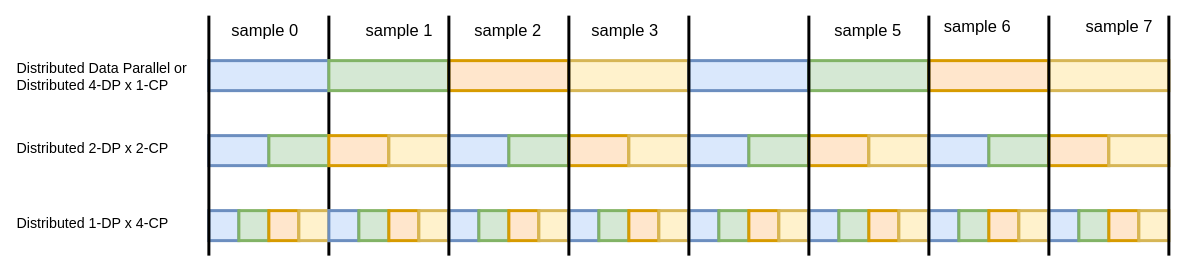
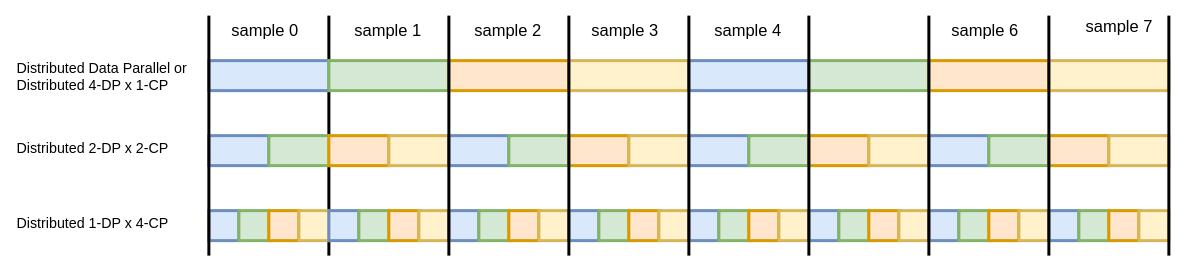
  <mxCell id="0" />
  <mxCell id="1" parent="0" />
  <mxCell id="2" value="" style="endArrow=none;html=1;rounded=0;strokeWidth=4;" parent="1" edge="1"><mxGeometry width="50" height="50" relative="1" as="geometry"><mxPoint x="438" y="340" as="sourcePoint" /><mxPoint x="438" y="20" as="targetPoint" /></mxGeometry></mxCell>
  <mxCell id="3" value="" style="group" parent="1" vertex="1" connectable="0"><mxGeometry x="278" y="80" width="1280" height="40" as="geometry" /></mxCell>
  <mxCell id="4" value="" style="rounded=0;whiteSpace=wrap;html=1;fillColor=#dae8fc;strokeColor=#6c8ebf;strokeWidth=4;" parent="3" vertex="1"><mxGeometry width="160" height="40" as="geometry" /></mxCell>
  <mxCell id="5" value="" style="rounded=0;whiteSpace=wrap;html=1;fillColor=#d5e8d4;strokeColor=#82b366;strokeWidth=4;" parent="3" vertex="1"><mxGeometry x="160" width="160" height="40" as="geometry" /></mxCell>
  <mxCell id="6" value="" style="rounded=0;whiteSpace=wrap;html=1;fillColor=#ffe6cc;strokeColor=#d79b00;strokeWidth=4;" parent="3" vertex="1"><mxGeometry x="320" width="160" height="40" as="geometry" /></mxCell>
  <mxCell id="7" value="" style="rounded=0;whiteSpace=wrap;html=1;strokeColor=#d6b656;fillColor=#fff2cc;strokeWidth=4;" parent="3" vertex="1"><mxGeometry x="480" width="160" height="40" as="geometry" /></mxCell>
  <mxCell id="8" value="" style="rounded=0;whiteSpace=wrap;html=1;fillColor=#dae8fc;strokeColor=#6c8ebf;strokeWidth=4;" parent="3" vertex="1"><mxGeometry x="640" width="160" height="40" as="geometry" /></mxCell>
  <mxCell id="9" value="" style="rounded=0;whiteSpace=wrap;html=1;fillColor=#d5e8d4;strokeColor=#82b366;strokeWidth=4;" parent="3" vertex="1"><mxGeometry x="800" width="160" height="40" as="geometry" /></mxCell>
  <mxCell id="10" value="" style="rounded=0;whiteSpace=wrap;html=1;fillColor=#ffe6cc;strokeColor=#d79b00;strokeWidth=4;" parent="3" vertex="1"><mxGeometry x="960" width="160" height="40" as="geometry" /></mxCell>
  <mxCell id="11" value="" style="rounded=0;whiteSpace=wrap;html=1;strokeColor=#d6b656;fillColor=#fff2cc;strokeWidth=4;" parent="3" vertex="1"><mxGeometry x="1120" width="160" height="40" as="geometry" /></mxCell>
  <mxCell id="12" value="" style="group" parent="1" vertex="1" connectable="0"><mxGeometry x="278" y="180" width="1280" height="40" as="geometry" /></mxCell>
  <mxCell id="13" value="" style="group" parent="12" vertex="1" connectable="0"><mxGeometry width="640" height="40" as="geometry" /></mxCell>
  <mxCell id="14" value="" style="rounded=0;whiteSpace=wrap;html=1;fillColor=#dae8fc;strokeColor=#6c8ebf;strokeWidth=4;" parent="13" vertex="1"><mxGeometry width="80" height="40" as="geometry" /></mxCell>
  <mxCell id="15" value="" style="rounded=0;whiteSpace=wrap;html=1;fillColor=#d5e8d4;strokeColor=#82b366;strokeWidth=4;" parent="13" vertex="1"><mxGeometry x="80" width="80" height="40" as="geometry" /></mxCell>
  <mxCell id="16" value="" style="rounded=0;whiteSpace=wrap;html=1;fillColor=#ffe6cc;strokeColor=#d79b00;strokeWidth=4;" parent="13" vertex="1"><mxGeometry x="160" width="80" height="40" as="geometry" /></mxCell>
  <mxCell id="17" value="" style="rounded=0;whiteSpace=wrap;html=1;strokeColor=#d6b656;fillColor=#fff2cc;strokeWidth=4;" parent="13" vertex="1"><mxGeometry x="240" width="80" height="40" as="geometry" /></mxCell>
  <mxCell id="18" value="" style="rounded=0;whiteSpace=wrap;html=1;fillColor=#dae8fc;strokeColor=#6c8ebf;strokeWidth=4;" parent="13" vertex="1"><mxGeometry x="320" width="80" height="40" as="geometry" /></mxCell>
  <mxCell id="19" value="" style="rounded=0;whiteSpace=wrap;html=1;fillColor=#d5e8d4;strokeColor=#82b366;strokeWidth=4;" parent="13" vertex="1"><mxGeometry x="400" width="80" height="40" as="geometry" /></mxCell>
  <mxCell id="20" value="" style="rounded=0;whiteSpace=wrap;html=1;fillColor=#ffe6cc;strokeColor=#d79b00;strokeWidth=4;" parent="13" vertex="1"><mxGeometry x="480" width="80" height="40" as="geometry" /></mxCell>
  <mxCell id="21" value="" style="rounded=0;whiteSpace=wrap;html=1;strokeColor=#d6b656;fillColor=#fff2cc;strokeWidth=4;" parent="13" vertex="1"><mxGeometry x="560" width="80" height="40" as="geometry" /></mxCell>
  <mxCell id="22" value="" style="group" parent="12" vertex="1" connectable="0"><mxGeometry x="640" width="640" height="40" as="geometry" /></mxCell>
  <mxCell id="23" value="" style="rounded=0;whiteSpace=wrap;html=1;fillColor=#dae8fc;strokeColor=#6c8ebf;strokeWidth=4;" parent="22" vertex="1"><mxGeometry width="80" height="40" as="geometry" /></mxCell>
  <mxCell id="24" value="" style="rounded=0;whiteSpace=wrap;html=1;fillColor=#d5e8d4;strokeColor=#82b366;strokeWidth=4;" parent="22" vertex="1"><mxGeometry x="80" width="80" height="40" as="geometry" /></mxCell>
  <mxCell id="25" value="" style="rounded=0;whiteSpace=wrap;html=1;fillColor=#ffe6cc;strokeColor=#d79b00;strokeWidth=4;" parent="22" vertex="1"><mxGeometry x="160" width="80" height="40" as="geometry" /></mxCell>
  <mxCell id="26" value="" style="rounded=0;whiteSpace=wrap;html=1;strokeColor=#d6b656;fillColor=#fff2cc;strokeWidth=4;" parent="22" vertex="1"><mxGeometry x="240" width="80" height="40" as="geometry" /></mxCell>
  <mxCell id="27" value="" style="rounded=0;whiteSpace=wrap;html=1;fillColor=#dae8fc;strokeColor=#6c8ebf;strokeWidth=4;" parent="22" vertex="1"><mxGeometry x="320" width="80" height="40" as="geometry" /></mxCell>
  <mxCell id="28" value="" style="rounded=0;whiteSpace=wrap;html=1;fillColor=#d5e8d4;strokeColor=#82b366;strokeWidth=4;" parent="22" vertex="1"><mxGeometry x="400" width="80" height="40" as="geometry" /></mxCell>
  <mxCell id="29" value="" style="rounded=0;whiteSpace=wrap;html=1;fillColor=#ffe6cc;strokeColor=#d79b00;strokeWidth=4;" parent="22" vertex="1"><mxGeometry x="480" width="80" height="40" as="geometry" /></mxCell>
  <mxCell id="30" value="" style="rounded=0;whiteSpace=wrap;html=1;strokeColor=#d6b656;fillColor=#fff2cc;strokeWidth=4;" parent="22" vertex="1"><mxGeometry x="560" width="80" height="40" as="geometry" /></mxCell>
  <mxCell id="31" value="" style="group" parent="1" vertex="1" connectable="0"><mxGeometry x="278" y="280" width="640" height="40" as="geometry" /></mxCell>
  <mxCell id="32" value="" style="group" parent="31" vertex="1" connectable="0"><mxGeometry width="320" height="40" as="geometry" /></mxCell>
  <mxCell id="33" value="" style="rounded=0;whiteSpace=wrap;html=1;fillColor=#dae8fc;strokeColor=#6c8ebf;strokeWidth=4;" parent="32" vertex="1"><mxGeometry width="40" height="40" as="geometry" /></mxCell>
  <mxCell id="34" value="" style="rounded=0;whiteSpace=wrap;html=1;fillColor=#d5e8d4;strokeColor=#82b366;strokeWidth=4;" parent="32" vertex="1"><mxGeometry x="40" width="40" height="40" as="geometry" /></mxCell>
  <mxCell id="35" value="" style="rounded=0;whiteSpace=wrap;html=1;fillColor=#ffe6cc;strokeColor=#d79b00;strokeWidth=4;" parent="32" vertex="1"><mxGeometry x="80" width="40" height="40" as="geometry" /></mxCell>
  <mxCell id="36" value="" style="rounded=0;whiteSpace=wrap;html=1;strokeColor=#d6b656;fillColor=#fff2cc;strokeWidth=4;" parent="32" vertex="1"><mxGeometry x="120" width="40" height="40" as="geometry" /></mxCell>
  <mxCell id="37" value="" style="rounded=0;whiteSpace=wrap;html=1;fillColor=#dae8fc;strokeColor=#6c8ebf;strokeWidth=4;" parent="32" vertex="1"><mxGeometry x="160" width="40" height="40" as="geometry" /></mxCell>
  <mxCell id="38" value="" style="rounded=0;whiteSpace=wrap;html=1;fillColor=#d5e8d4;strokeColor=#82b366;strokeWidth=4;" parent="32" vertex="1"><mxGeometry x="200" width="40" height="40" as="geometry" /></mxCell>
  <mxCell id="39" value="" style="rounded=0;whiteSpace=wrap;html=1;fillColor=#ffe6cc;strokeColor=#d79b00;strokeWidth=4;" parent="32" vertex="1"><mxGeometry x="240" width="40" height="40" as="geometry" /></mxCell>
  <mxCell id="40" value="" style="rounded=0;whiteSpace=wrap;html=1;strokeColor=#d6b656;fillColor=#fff2cc;strokeWidth=4;" parent="32" vertex="1"><mxGeometry x="280" width="40" height="40" as="geometry" /></mxCell>
  <mxCell id="41" value="" style="group" parent="31" vertex="1" connectable="0"><mxGeometry x="320" width="320" height="40" as="geometry" /></mxCell>
  <mxCell id="42" value="" style="rounded=0;whiteSpace=wrap;html=1;fillColor=#dae8fc;strokeColor=#6c8ebf;strokeWidth=4;" parent="41" vertex="1"><mxGeometry width="40" height="40" as="geometry" /></mxCell>
  <mxCell id="43" value="" style="rounded=0;whiteSpace=wrap;html=1;fillColor=#d5e8d4;strokeColor=#82b366;strokeWidth=4;" parent="41" vertex="1"><mxGeometry x="40" width="40" height="40" as="geometry" /></mxCell>
  <mxCell id="44" value="" style="rounded=0;whiteSpace=wrap;html=1;fillColor=#ffe6cc;strokeColor=#d79b00;strokeWidth=4;" parent="41" vertex="1"><mxGeometry x="80" width="40" height="40" as="geometry" /></mxCell>
  <mxCell id="45" value="" style="rounded=0;whiteSpace=wrap;html=1;strokeColor=#d6b656;fillColor=#fff2cc;strokeWidth=4;" parent="41" vertex="1"><mxGeometry x="120" width="40" height="40" as="geometry" /></mxCell>
  <mxCell id="46" value="" style="rounded=0;whiteSpace=wrap;html=1;fillColor=#dae8fc;strokeColor=#6c8ebf;strokeWidth=4;" parent="41" vertex="1"><mxGeometry x="160" width="40" height="40" as="geometry" /></mxCell>
  <mxCell id="47" value="" style="rounded=0;whiteSpace=wrap;html=1;fillColor=#d5e8d4;strokeColor=#82b366;strokeWidth=4;" parent="41" vertex="1"><mxGeometry x="200" width="40" height="40" as="geometry" /></mxCell>
  <mxCell id="48" value="" style="rounded=0;whiteSpace=wrap;html=1;fillColor=#ffe6cc;strokeColor=#d79b00;strokeWidth=4;" parent="41" vertex="1"><mxGeometry x="240" width="40" height="40" as="geometry" /></mxCell>
  <mxCell id="49" value="" style="rounded=0;whiteSpace=wrap;html=1;strokeColor=#d6b656;fillColor=#fff2cc;strokeWidth=4;" parent="41" vertex="1"><mxGeometry x="280" width="40" height="40" as="geometry" /></mxCell>
  <mxCell id="50" value="" style="group" parent="1" vertex="1" connectable="0"><mxGeometry x="918" y="280" width="640" height="40" as="geometry" /></mxCell>
  <mxCell id="51" value="" style="group" parent="50" vertex="1" connectable="0"><mxGeometry width="320" height="40" as="geometry" /></mxCell>
  <mxCell id="52" value="" style="rounded=0;whiteSpace=wrap;html=1;fillColor=#dae8fc;strokeColor=#6c8ebf;strokeWidth=4;" parent="51" vertex="1"><mxGeometry width="40" height="40" as="geometry" /></mxCell>
  <mxCell id="53" value="" style="rounded=0;whiteSpace=wrap;html=1;fillColor=#d5e8d4;strokeColor=#82b366;strokeWidth=4;" parent="51" vertex="1"><mxGeometry x="40" width="40" height="40" as="geometry" /></mxCell>
  <mxCell id="54" value="" style="rounded=0;whiteSpace=wrap;html=1;fillColor=#ffe6cc;strokeColor=#d79b00;strokeWidth=4;" parent="51" vertex="1"><mxGeometry x="80" width="40" height="40" as="geometry" /></mxCell>
  <mxCell id="55" value="" style="rounded=0;whiteSpace=wrap;html=1;strokeColor=#d6b656;fillColor=#fff2cc;strokeWidth=4;" parent="51" vertex="1"><mxGeometry x="120" width="40" height="40" as="geometry" /></mxCell>
  <mxCell id="56" value="" style="rounded=0;whiteSpace=wrap;html=1;fillColor=#dae8fc;strokeColor=#6c8ebf;strokeWidth=4;" parent="51" vertex="1"><mxGeometry x="160" width="40" height="40" as="geometry" /></mxCell>
  <mxCell id="57" value="" style="rounded=0;whiteSpace=wrap;html=1;fillColor=#d5e8d4;strokeColor=#82b366;strokeWidth=4;" parent="51" vertex="1"><mxGeometry x="200" width="40" height="40" as="geometry" /></mxCell>
  <mxCell id="58" value="" style="rounded=0;whiteSpace=wrap;html=1;fillColor=#ffe6cc;strokeColor=#d79b00;strokeWidth=4;" parent="51" vertex="1"><mxGeometry x="240" width="40" height="40" as="geometry" /></mxCell>
  <mxCell id="59" value="" style="rounded=0;whiteSpace=wrap;html=1;strokeColor=#d6b656;fillColor=#fff2cc;strokeWidth=4;" parent="51" vertex="1"><mxGeometry x="280" width="40" height="40" as="geometry" /></mxCell>
  <mxCell id="60" value="" style="group" parent="50" vertex="1" connectable="0"><mxGeometry x="320" width="320" height="40" as="geometry" /></mxCell>
  <mxCell id="61" value="" style="rounded=0;whiteSpace=wrap;html=1;fillColor=#dae8fc;strokeColor=#6c8ebf;strokeWidth=4;" parent="60" vertex="1"><mxGeometry width="40" height="40" as="geometry" /></mxCell>
  <mxCell id="62" value="" style="rounded=0;whiteSpace=wrap;html=1;fillColor=#d5e8d4;strokeColor=#82b366;strokeWidth=4;" parent="60" vertex="1"><mxGeometry x="40" width="40" height="40" as="geometry" /></mxCell>
  <mxCell id="63" value="" style="rounded=0;whiteSpace=wrap;html=1;fillColor=#ffe6cc;strokeColor=#d79b00;strokeWidth=4;" parent="60" vertex="1"><mxGeometry x="80" width="40" height="40" as="geometry" /></mxCell>
  <mxCell id="64" value="" style="rounded=0;whiteSpace=wrap;html=1;strokeColor=#d6b656;fillColor=#fff2cc;strokeWidth=4;" parent="60" vertex="1"><mxGeometry x="120" width="40" height="40" as="geometry" /></mxCell>
  <mxCell id="65" value="" style="rounded=0;whiteSpace=wrap;html=1;fillColor=#dae8fc;strokeColor=#6c8ebf;strokeWidth=4;" parent="60" vertex="1"><mxGeometry x="160" width="40" height="40" as="geometry" /></mxCell>
  <mxCell id="66" value="" style="rounded=0;whiteSpace=wrap;html=1;fillColor=#d5e8d4;strokeColor=#82b366;strokeWidth=4;" parent="60" vertex="1"><mxGeometry x="200" width="40" height="40" as="geometry" /></mxCell>
  <mxCell id="67" value="" style="rounded=0;whiteSpace=wrap;html=1;fillColor=#ffe6cc;strokeColor=#d79b00;strokeWidth=4;" parent="60" vertex="1"><mxGeometry x="240" width="40" height="40" as="geometry" /></mxCell>
  <mxCell id="68" value="" style="rounded=0;whiteSpace=wrap;html=1;strokeColor=#d6b656;fillColor=#fff2cc;strokeWidth=4;" parent="60" vertex="1"><mxGeometry x="280" width="40" height="40" as="geometry" /></mxCell>
  <mxCell id="69" value="" style="endArrow=none;html=1;rounded=0;strokeWidth=4;" parent="1" edge="1"><mxGeometry width="50" height="50" relative="1" as="geometry"><mxPoint x="598" y="340" as="sourcePoint" /><mxPoint x="598" y="20" as="targetPoint" /></mxGeometry></mxCell>
  <mxCell id="70" value="" style="endArrow=none;html=1;rounded=0;strokeWidth=4;" parent="1" edge="1"><mxGeometry width="50" height="50" relative="1" as="geometry"><mxPoint x="758" y="340" as="sourcePoint" /><mxPoint x="758" y="20" as="targetPoint" /></mxGeometry></mxCell>
  <mxCell id="71" value="" style="endArrow=none;html=1;rounded=0;strokeWidth=4;" parent="1" edge="1"><mxGeometry width="50" height="50" relative="1" as="geometry"><mxPoint x="918" y="340" as="sourcePoint" /><mxPoint x="918" y="20" as="targetPoint" /></mxGeometry></mxCell>
  <mxCell id="72" value="" style="endArrow=none;html=1;rounded=0;strokeWidth=4;" parent="1" edge="1"><mxGeometry width="50" height="50" relative="1" as="geometry"><mxPoint x="1078" y="340" as="sourcePoint" /><mxPoint x="1078" y="20" as="targetPoint" /></mxGeometry></mxCell>
  <mxCell id="73" value="" style="endArrow=none;html=1;rounded=0;strokeWidth=4;" parent="1" edge="1"><mxGeometry width="50" height="50" relative="1" as="geometry"><mxPoint x="1238" y="340" as="sourcePoint" /><mxPoint x="1238" y="20" as="targetPoint" /></mxGeometry></mxCell>
  <mxCell id="74" value="" style="endArrow=none;html=1;rounded=0;strokeWidth=4;" parent="1" edge="1"><mxGeometry width="50" height="50" relative="1" as="geometry"><mxPoint x="1398" y="340" as="sourcePoint" /><mxPoint x="1398" y="20" as="targetPoint" /></mxGeometry></mxCell>
  <mxCell id="75" value="" style="endArrow=none;html=1;rounded=0;strokeWidth=4;" parent="1" edge="1"><mxGeometry width="50" height="50" relative="1" as="geometry"><mxPoint x="1558" y="340" as="sourcePoint" /><mxPoint x="1558" y="20" as="targetPoint" /></mxGeometry></mxCell>
  <mxCell id="76" value="" style="endArrow=none;html=1;rounded=0;strokeWidth=4;" parent="1" edge="1"><mxGeometry width="50" height="50" relative="1" as="geometry"><mxPoint x="278" y="340" as="sourcePoint" /><mxPoint x="278" y="20" as="targetPoint" /></mxGeometry></mxCell>
  <mxCell id="77" value="sample 0" style="text;html=1;align=center;verticalAlign=middle;whiteSpace=wrap;rounded=0;fontSize=22;" parent="1" vertex="1"><mxGeometry x="293" y="25" width="120" height="30" as="geometry" /></mxCell>
- <mxCell id="78" value="sample 1" style="text;html=1;align=center;verticalAlign=middle;whiteSpace=wrap;rounded=0;fontSize=22;" parent="1" vertex="1"><mxGeometry x="472" y="25" width="120" height="30" as="geometry" /></mxCell>
+ <mxCell id="78" value="sample 1" style="text;html=1;align=center;verticalAlign=middle;whiteSpace=wrap;rounded=0;fontSize=22;" parent="1" vertex="1"><mxGeometry x="457" y="25" width="120" height="30" as="geometry" /></mxCell>
  <mxCell id="79" value="sample 2" style="text;html=1;align=center;verticalAlign=middle;whiteSpace=wrap;rounded=0;fontSize=22;" parent="1" vertex="1"><mxGeometry x="617" y="25" width="120" height="30" as="geometry" /></mxCell>
  <mxCell id="80" value="sample 3" style="text;html=1;align=center;verticalAlign=middle;whiteSpace=wrap;rounded=0;fontSize=22;" parent="1" vertex="1"><mxGeometry x="773" y="25" width="120" height="30" as="geometry" /></mxCell>
- <mxCell id="82" value="sample 5" style="text;html=1;align=center;verticalAlign=middle;whiteSpace=wrap;rounded=0;fontSize=22;" parent="1" vertex="1"><mxGeometry x="1097" y="25" width="120" height="30" as="geometry" /></mxCell>
- <mxCell id="83" value="sample 6" style="text;html=1;align=center;verticalAlign=middle;whiteSpace=wrap;rounded=0;fontSize=22;" parent="1" vertex="1"><mxGeometry x="1243" y="20" width="120" height="30" as="geometry" /></mxCell>
+ <mxCell id="81" value="sample 4" style="text;html=1;align=center;verticalAlign=middle;whiteSpace=wrap;rounded=0;fontSize=22;" parent="1" vertex="1"><mxGeometry x="937" y="25" width="120" height="30" as="geometry" /></mxCell>
+ <mxCell id="83" value="sample 6" style="text;html=1;align=center;verticalAlign=middle;whiteSpace=wrap;rounded=0;fontSize=22;" parent="1" vertex="1"><mxGeometry x="1253" y="25" width="120" height="30" as="geometry" /></mxCell>
  <mxCell id="84" value="sample 7" style="text;html=1;align=center;verticalAlign=middle;whiteSpace=wrap;rounded=0;fontSize=22;" parent="1" vertex="1"><mxGeometry x="1432" y="20" width="120" height="30" as="geometry" /></mxCell>
  <mxCell id="85" value="" style="group;fontSize=14;" parent="1" vertex="1" connectable="0"><mxGeometry x="20" y="87" width="330" height="225" as="geometry" /></mxCell>
  <mxCell id="86" value="Distributed Data Parallel&amp;nbsp;&lt;span style=&quot;background-color: initial; font-size: 19px;&quot;&gt;or&lt;/span&gt;&lt;div style=&quot;font-size: 19px;&quot;&gt;Distributed 4-DP x 1-CP&lt;/div&gt;" style="text;html=1;align=left;verticalAlign=middle;whiteSpace=wrap;rounded=0;fontSize=19;fontStyle=0" parent="85" vertex="1"><mxGeometry width="330" height="30" as="geometry" /></mxCell>
  <mxCell id="87" value="&lt;div style=&quot;font-size: 19px;&quot;&gt;Distributed 2-DP x 2-CP&lt;/div&gt;" style="text;html=1;align=left;verticalAlign=middle;whiteSpace=wrap;rounded=0;fontSize=19;fontStyle=0" parent="85" vertex="1"><mxGeometry y="95" width="330" height="30" as="geometry" /></mxCell>
  <mxCell id="88" value="&lt;div style=&quot;font-size: 19px;&quot;&gt;Distributed 1-DP x 4-CP&lt;/div&gt;" style="text;html=1;align=left;verticalAlign=middle;whiteSpace=wrap;rounded=0;fontSize=19;fontStyle=0" parent="85" vertex="1"><mxGeometry y="195" width="330" height="30" as="geometry" /></mxCell>
